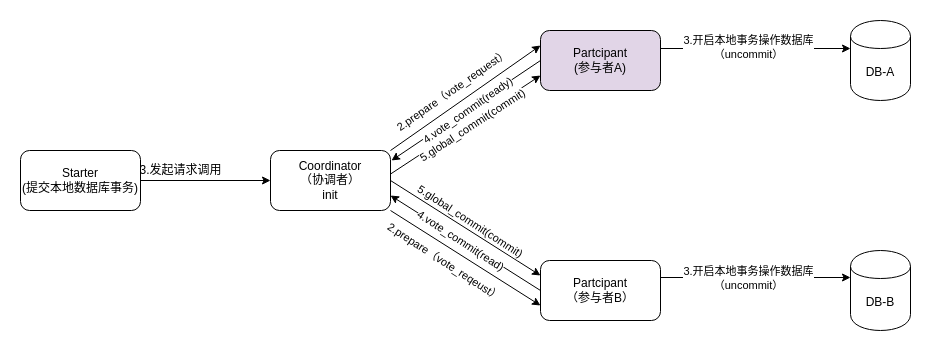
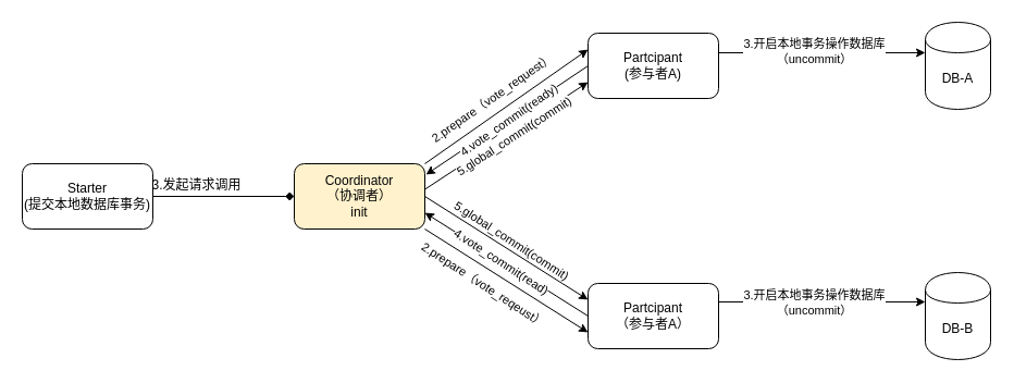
  <mxCell id="0" />
  <mxCell id="1" parent="0" />
- <mxCell id="2" value="" style="edgeStyle=orthogonalEdgeStyle;rounded=0;orthogonalLoop=1;jettySize=auto;html=1;" edge="1" parent="1" source="3" target="12"><mxGeometry relative="1" as="geometry" /></mxCell>
+ <mxCell id="2" value="" style="edgeStyle=orthogonalEdgeStyle;rounded=0;orthogonalLoop=1;jettySize=auto;html=1;endArrow=diamond;" edge="1" parent="1" source="3" target="12"><mxGeometry relative="1" as="geometry" /></mxCell>
  <mxCell id="3" value="Starter&lt;br&gt;(提交本地数据库事务)" style="rounded=1;whiteSpace=wrap;html=1;" vertex="1" parent="1"><mxGeometry x="20" y="150" width="120" height="60" as="geometry" /></mxCell>
  <mxCell id="4" style="rounded=0;orthogonalLoop=1;jettySize=auto;html=1;exitX=1;exitY=0;exitDx=0;exitDy=0;entryX=0;entryY=0.25;entryDx=0;entryDy=0;horizontal=1;verticalAlign=top;" edge="1" parent="1" source="12" target="18"><mxGeometry relative="1" as="geometry" /></mxCell>
  <mxCell id="5" value="2.prepare（vote_request）" style="edgeLabel;html=1;align=center;verticalAlign=middle;resizable=0;points=[];rotation=325;" vertex="1" connectable="0" parent="4"><mxGeometry x="-0.163" y="1" relative="1" as="geometry"><mxPoint x="-1" y="-15.02" as="offset" /></mxGeometry></mxCell>
  <mxCell id="6" style="rounded=0;orthogonalLoop=1;jettySize=auto;html=1;exitX=1;exitY=1;exitDx=0;exitDy=0;entryX=0;entryY=0.75;entryDx=0;entryDy=0;" edge="1" parent="1" source="12" target="23"><mxGeometry relative="1" as="geometry" /></mxCell>
  <mxCell id="7" value="2.prepare（vote_reqeust）" style="edgeLabel;html=1;align=center;verticalAlign=top;resizable=0;points=[];rotation=33;" vertex="1" connectable="0" parent="6"><mxGeometry x="-0.337" y="1" relative="1" as="geometry"><mxPoint x="9.62" y="9.48" as="offset" /></mxGeometry></mxCell>
  <mxCell id="8" style="edgeStyle=none;rounded=0;orthogonalLoop=1;jettySize=auto;html=1;exitX=1;exitY=0.5;exitDx=0;exitDy=0;entryX=0;entryY=0.25;entryDx=0;entryDy=0;" edge="1" parent="1" source="12" target="23"><mxGeometry relative="1" as="geometry" /></mxCell>
  <mxCell id="9" value="5.global_commit(commit)" style="edgeLabel;html=1;align=center;verticalAlign=middle;resizable=0;points=[];rotation=33;" vertex="1" connectable="0" parent="8"><mxGeometry x="-0.255" y="4" relative="1" as="geometry"><mxPoint x="22.2" y="8.13" as="offset" /></mxGeometry></mxCell>
  <mxCell id="10" style="edgeStyle=none;rounded=0;orthogonalLoop=1;jettySize=auto;html=1;exitX=1.002;exitY=0.39;exitDx=0;exitDy=0;exitPerimeter=0;entryX=0;entryY=0.75;entryDx=0;entryDy=0;" edge="1" parent="1" source="12" target="18"><mxGeometry relative="1" as="geometry" /></mxCell>
  <mxCell id="11" value="5.global_commit(commit)" style="edgeLabel;html=1;align=center;verticalAlign=middle;resizable=0;points=[];rotation=327;" vertex="1" connectable="0" parent="10"><mxGeometry x="0.322" y="-5" relative="1" as="geometry"><mxPoint x="-20.01" y="12.22" as="offset" /></mxGeometry></mxCell>
- <mxCell id="12" value="Coordinator&lt;br&gt;（协调者）&lt;br&gt;init" style="whiteSpace=wrap;html=1;rounded=1;" vertex="1" parent="1"><mxGeometry x="270" y="150" width="120" height="60" as="geometry" /></mxCell>
+ <mxCell id="12" value="Coordinator&lt;br&gt;（协调者）&lt;br&gt;init" style="whiteSpace=wrap;html=1;rounded=1;fillColor=#fff2cc;" vertex="1" parent="1"><mxGeometry x="270" y="150" width="120" height="60" as="geometry" /></mxCell>
  <mxCell id="13" value="3.发起请求调用" style="text;html=1;align=center;verticalAlign=middle;resizable=0;points=[];autosize=1;" vertex="1" parent="1"><mxGeometry x="130" y="160" width="100" height="20" as="geometry" /></mxCell>
  <mxCell id="14" style="rounded=0;orthogonalLoop=1;jettySize=auto;html=1;exitX=0;exitY=0.5;exitDx=0;exitDy=0;" edge="1" parent="1" source="18"><mxGeometry relative="1" as="geometry"><mxPoint x="391" y="160" as="targetPoint" /></mxGeometry></mxCell>
  <mxCell id="15" value="4.vote_commit(ready)" style="edgeLabel;html=1;align=center;verticalAlign=top;resizable=0;points=[];rotation=325;" vertex="1" connectable="0" parent="14"><mxGeometry x="-0.251" relative="1" as="geometry"><mxPoint x="-24.32" y="2.63" as="offset" /></mxGeometry></mxCell>
  <mxCell id="16" value="" style="edgeStyle=none;rounded=0;orthogonalLoop=1;jettySize=auto;html=1;" edge="1" parent="1"><mxGeometry relative="1" as="geometry"><mxPoint x="660" y="48" as="sourcePoint" /><mxPoint x="850" y="48" as="targetPoint" /></mxGeometry></mxCell>
  <mxCell id="17" value="3.开启本地事务操作数据库&lt;br&gt;（uncommit）" style="edgeLabel;html=1;align=center;verticalAlign=middle;resizable=0;points=[];" vertex="1" connectable="0" parent="16"><mxGeometry x="-0.25" y="-1" relative="1" as="geometry"><mxPoint x="16" y="-3" as="offset" /></mxGeometry></mxCell>
- <mxCell id="18" value="Partcipant&lt;br&gt;(参与者A)" style="whiteSpace=wrap;html=1;rounded=1;fillColor=#e1d5e7;" vertex="1" parent="1"><mxGeometry x="540" y="30" width="120" height="60" as="geometry" /></mxCell>
+ <mxCell id="18" value="Partcipant&lt;br&gt;(参与者A)" style="whiteSpace=wrap;html=1;rounded=1;" vertex="1" parent="1"><mxGeometry x="540" y="30" width="120" height="60" as="geometry" /></mxCell>
  <mxCell id="19" style="rounded=0;orthogonalLoop=1;jettySize=auto;html=1;exitX=0;exitY=0.5;exitDx=0;exitDy=0;entryX=1;entryY=0.75;entryDx=0;entryDy=0;" edge="1" parent="1" source="23" target="12"><mxGeometry relative="1" as="geometry" /></mxCell>
  <mxCell id="20" value="4.vote_commit(read)" style="edgeLabel;html=1;align=center;verticalAlign=middle;resizable=0;points=[];rotation=33;" vertex="1" connectable="0" parent="19"><mxGeometry x="0.172" y="-2" relative="1" as="geometry"><mxPoint x="6.39" y="7.08" as="offset" /></mxGeometry></mxCell>
  <mxCell id="21" value="" style="edgeStyle=none;rounded=0;orthogonalLoop=1;jettySize=auto;html=1;" edge="1" parent="1"><mxGeometry relative="1" as="geometry"><mxPoint x="660" y="277" as="sourcePoint" /><mxPoint x="850" y="277" as="targetPoint" /></mxGeometry></mxCell>
  <mxCell id="22" value="3.开启本地事务操作数据库&lt;br&gt;（uncommit）" style="edgeLabel;html=1;align=center;verticalAlign=middle;resizable=0;points=[];" vertex="1" connectable="0" parent="21"><mxGeometry x="-0.242" y="-1" relative="1" as="geometry"><mxPoint x="15" y="-1" as="offset" /></mxGeometry></mxCell>
- <mxCell id="23" value="Partcipant&lt;br&gt;（参与者B）" style="whiteSpace=wrap;html=1;rounded=1;" vertex="1" parent="1"><mxGeometry x="540" y="260" width="120" height="60" as="geometry" /></mxCell>
+ <mxCell id="23" value="Partcipant&lt;br&gt;（参与者A）" style="whiteSpace=wrap;html=1;rounded=1;" vertex="1" parent="1"><mxGeometry x="540" y="260" width="120" height="60" as="geometry" /></mxCell>
  <mxCell id="24" value="DB-A" style="shape=cylinder;whiteSpace=wrap;html=1;boundedLbl=1;backgroundOutline=1;rounded=1;" vertex="1" parent="1"><mxGeometry x="850" y="20" width="60" height="80" as="geometry" /></mxCell>
  <mxCell id="25" value="DB-B" style="shape=cylinder;whiteSpace=wrap;html=1;boundedLbl=1;backgroundOutline=1;rounded=1;" vertex="1" parent="1"><mxGeometry x="850" y="250" width="60" height="80" as="geometry" /></mxCell>
